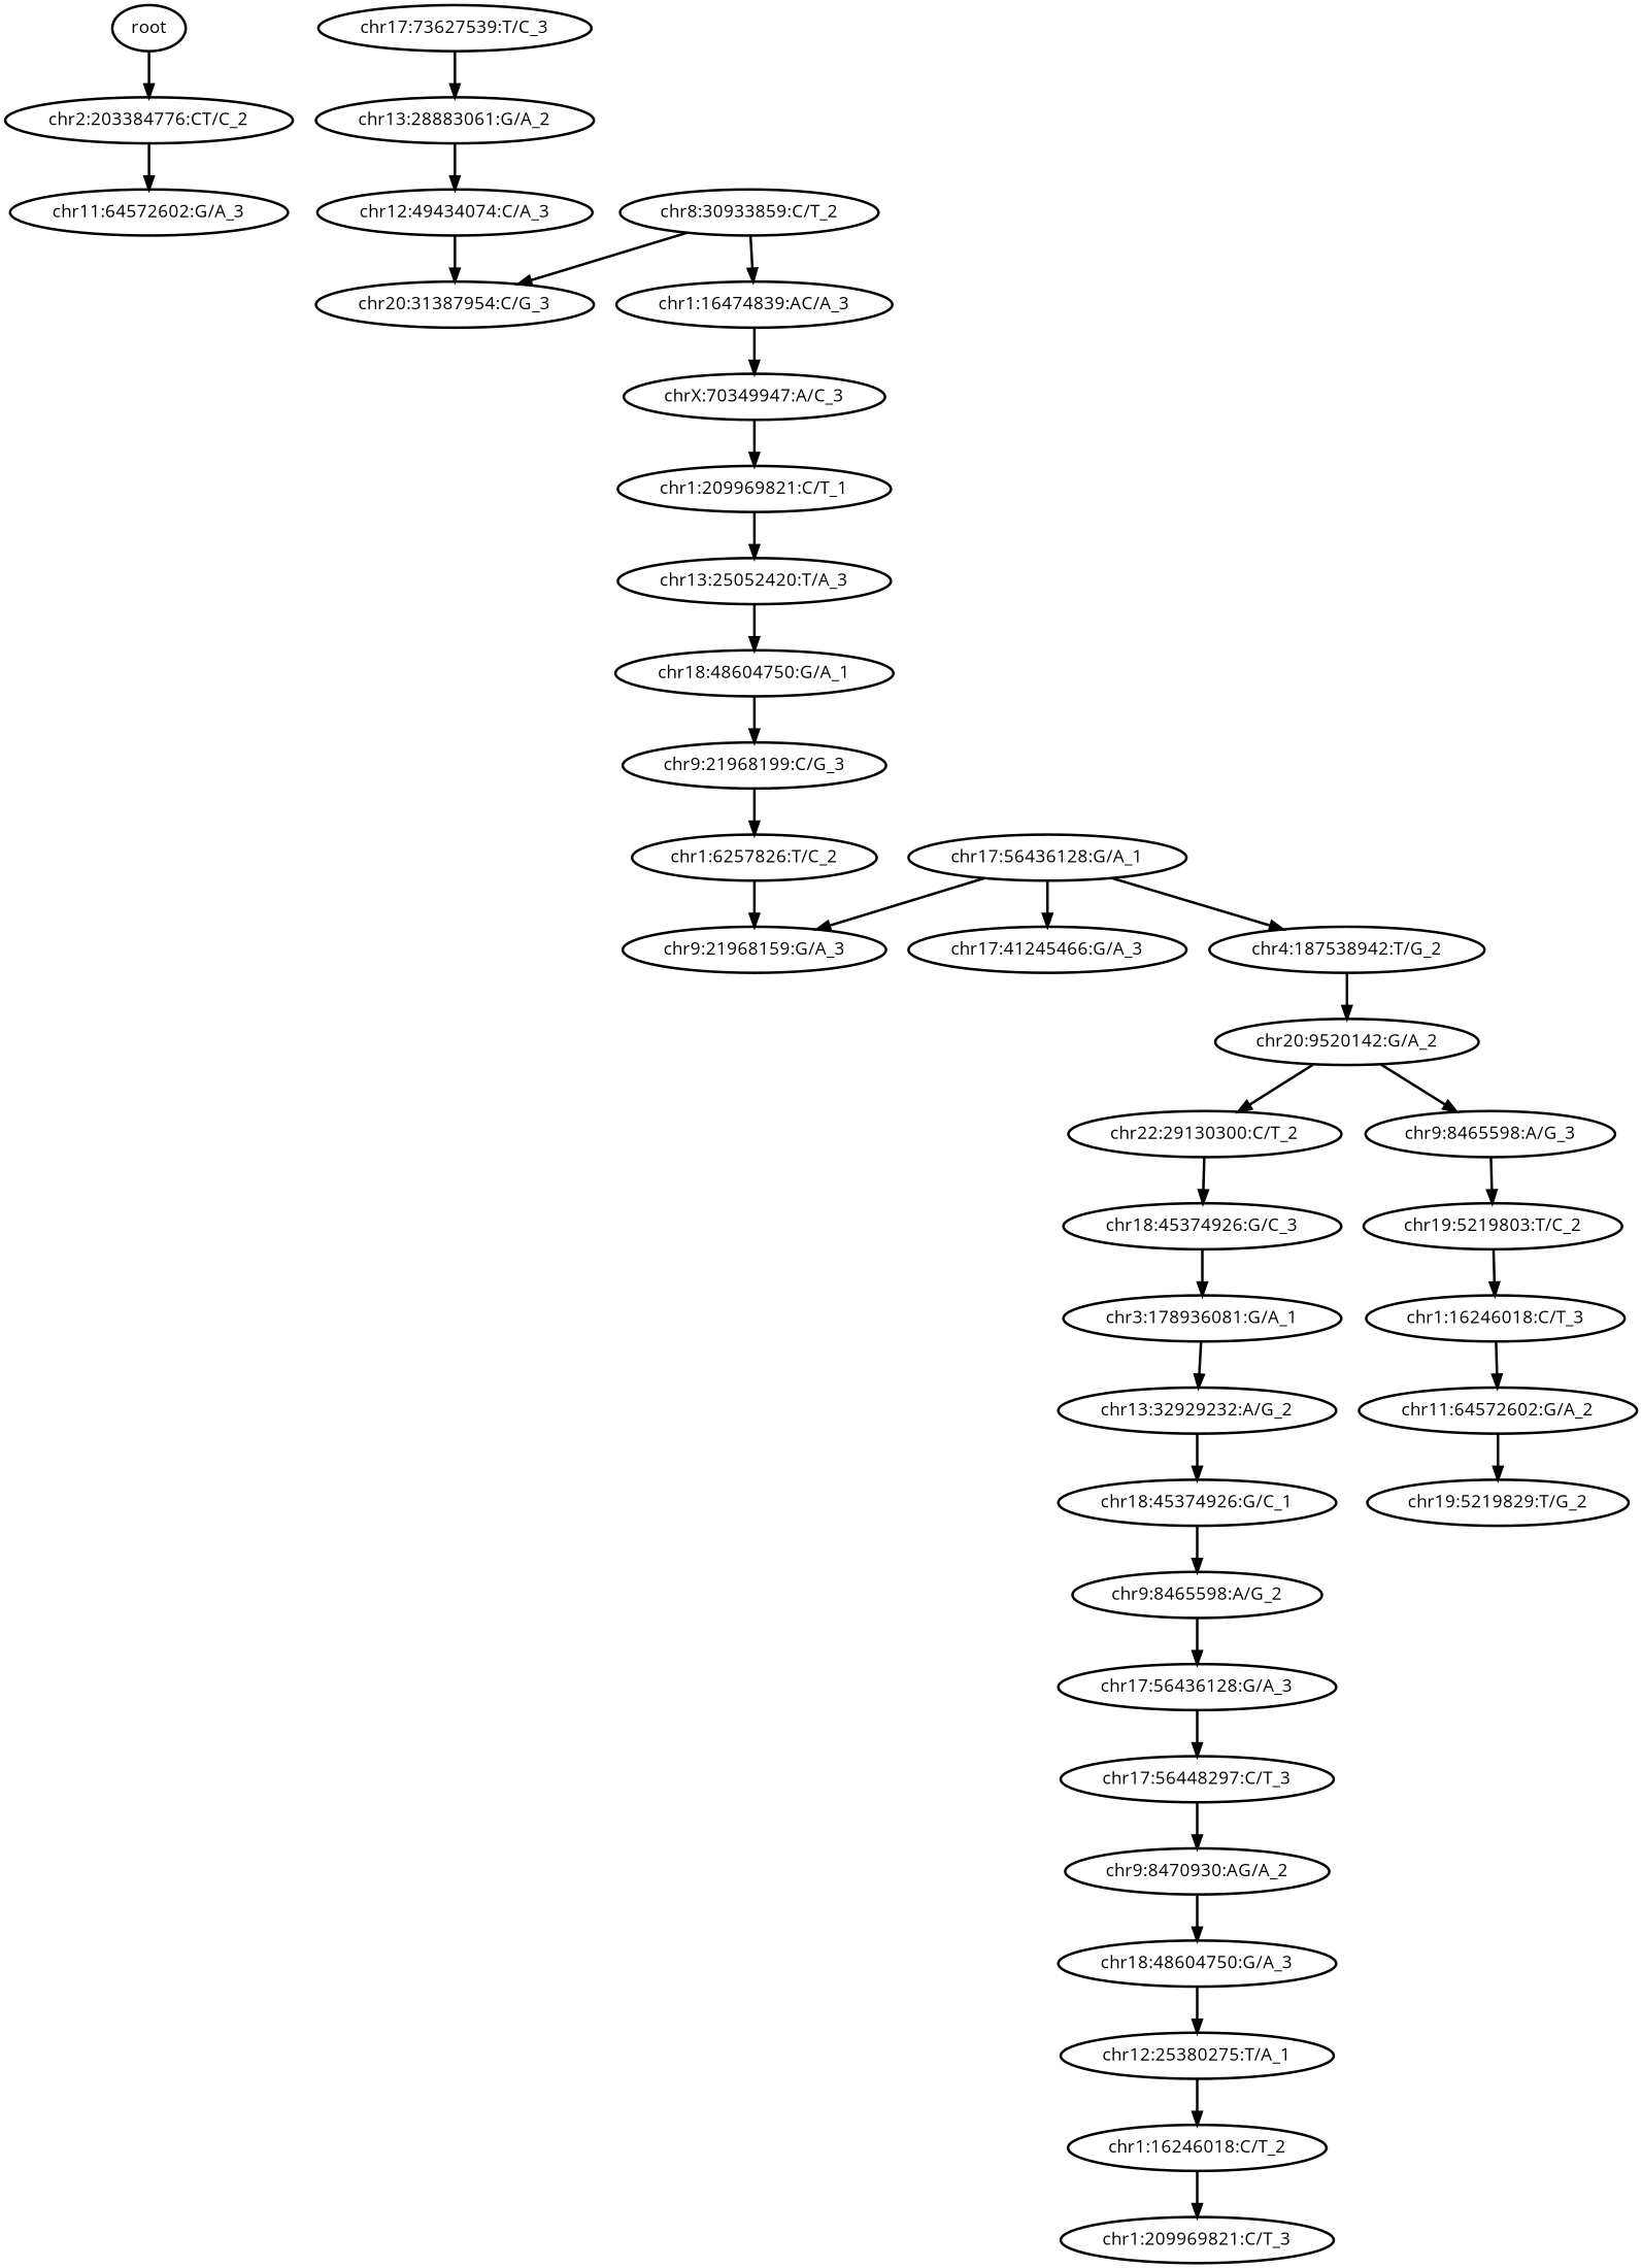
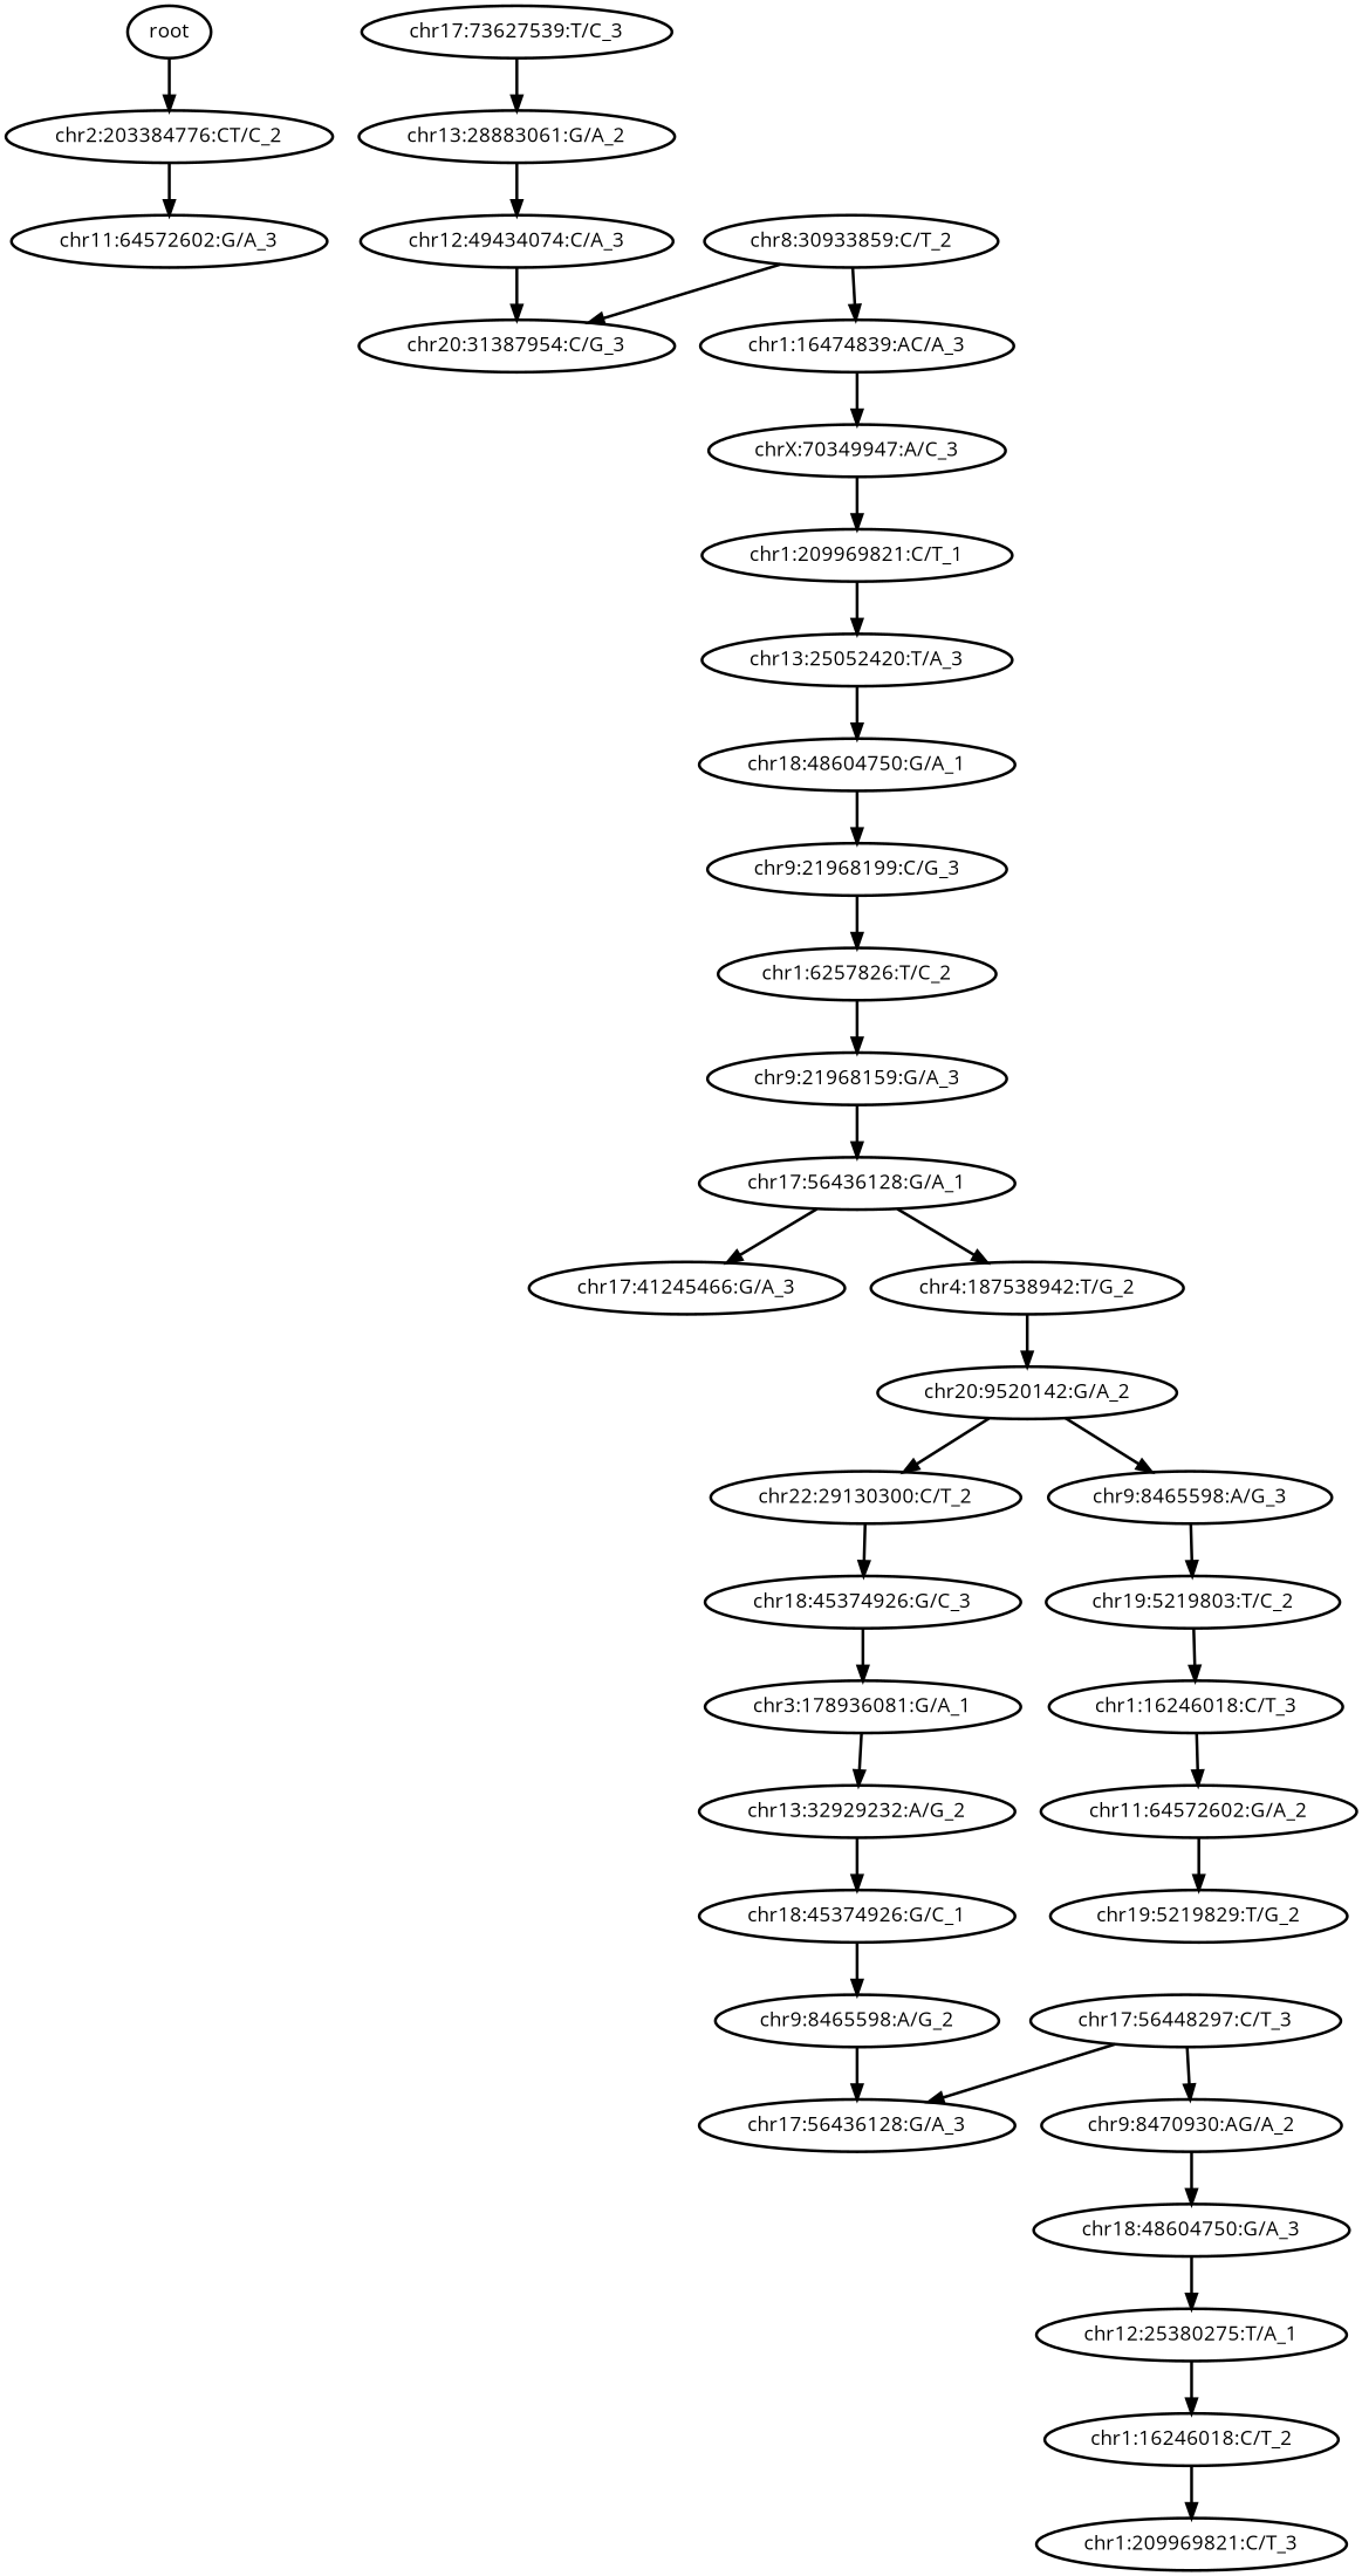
  digraph {
    fontname="Open Sans"
    rankdir=TB
    node [fontname="Open Sans" style=bold]
    edge [fontname="Open Sans" style=bold]
    n1 [label=root]
    n2 [label="chr2:203384776:CT/C_2"]
    n3 [label="chr17:73627539:T/C_3"]
    n4 [label="chr13:28883061:G/A_2"]
    n5 [label="chr11:64572602:G/A_3"]
    n6 [label="chr12:49434074:C/A_3"]
    n7 [label="chr20:31387954:C/G_3"]
    n8 [label="chr8:30933859:C/T_2"]
    n9 [label="chr1:16474839:AC/A_3"]
    n10 [label="chrX:70349947:A/C_3"]
    n11 [label="chr1:209969821:C/T_1"]
    n12 [label="chr13:25052420:T/A_3"]
    n13 [label="chr18:48604750:G/A_1"]
    n14 [label="chr9:21968199:C/G_3"]
    n15 [label="chr1:6257826:T/C_2"]
    n16 [label="chr9:21968159:G/A_3"]
    n17 [label="chr17:56436128:G/A_1"]
    n18 [label="chr17:41245466:G/A_3"]
    n19 [label="chr4:187538942:T/G_2"]
    n20 [label="chr20:9520142:G/A_2"]
    n21 [label="chr22:29130300:C/T_2"]
    n22 [label="chr9:8465598:A/G_3"]
    n23 [label="chr18:45374926:G/C_3"]
    n24 [label="chr19:5219803:T/C_2"]
    n25 [label="chr3:178936081:G/A_1"]
    n26 [label="chr13:32929232:A/G_2"]
    n27 [label="chr18:45374926:G/C_1"]
    n28 [label="chr9:8465598:A/G_2"]
    n29 [label="chr17:56436128:G/A_3"]
    n30 [label="chr17:56448297:C/T_3"]
    n31 [label="chr9:8470930:AG/A_2"]
    n32 [label="chr18:48604750:G/A_3"]
    n33 [label="chr12:25380275:T/A_1"]
    n34 [label="chr1:16246018:C/T_2"]
    n35 [label="chr1:209969821:C/T_3"]
    n36 [label="chr1:16246018:C/T_3"]
    n37 [label="chr11:64572602:G/A_2"]
    n38 [label="chr19:5219829:T/G_2"]
    n1 -> n2
    n2 -> n5
    n3 -> n4
    n4 -> n6
    n6 -> n7
    n8 -> n7
    n8 -> n9
    n9 -> n10
    n10 -> n11
    n11 -> n12
    n12 -> n13
    n13 -> n14
    n14 -> n15
    n15 -> n16
-   n17 -> n16
+   n16 -> n17
    n17 -> n18
    n17 -> n19
    n19 -> n20
    n20 -> n21
    n20 -> n22
    n21 -> n23
    n22 -> n24
    n23 -> n25
    n24 -> n36
    n25 -> n26
    n26 -> n27
    n27 -> n28
    n28 -> n29
-   n29 -> n30
+   n30 -> n29
    n30 -> n31
    n31 -> n32
    n32 -> n33
    n33 -> n34
    n34 -> n35
    n36 -> n37
    n37 -> n38
  }
